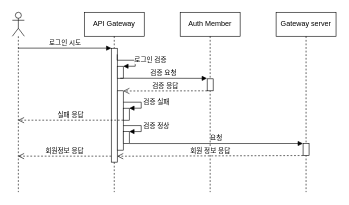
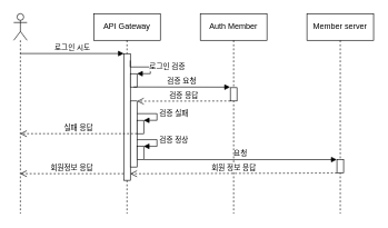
  <mxCell id="0" />
  <mxCell id="1" parent="0" />
  <mxCell id="2" value="" style="shape=umlLifeline;participant=umlActor;perimeter=lifelinePerimeter;whiteSpace=wrap;html=1;container=1;collapsible=0;recursiveResize=0;verticalAlign=top;spacingTop=36;labelBackgroundColor=#ffffff;outlineConnect=0;" vertex="1" parent="1"><mxGeometry x="20" y="20" width="20" height="300" as="geometry" /></mxCell>
  <mxCell id="3" value="API Gateway" style="shape=umlLifeline;perimeter=lifelinePerimeter;whiteSpace=wrap;html=1;container=1;collapsible=0;recursiveResize=0;outlineConnect=0;" vertex="1" parent="1"><mxGeometry x="140" y="20" width="100" height="300" as="geometry" /></mxCell>
  <mxCell id="4" value="" style="html=1;points=[];perimeter=orthogonalPerimeter;" vertex="1" parent="3"><mxGeometry x="45" y="60" width="10" height="190" as="geometry" /></mxCell>
  <mxCell id="5" value="" style="html=1;points=[];perimeter=orthogonalPerimeter;" vertex="1" parent="3"><mxGeometry x="55" y="90" width="10" height="20" as="geometry" /></mxCell>
  <mxCell id="6" value="로그인 검증" style="edgeStyle=orthogonalEdgeStyle;html=1;align=left;spacingLeft=2;endArrow=block;rounded=0;entryX=1;entryY=0;exitX=0.993;exitY=0.054;exitDx=0;exitDy=0;exitPerimeter=0;" edge="1" target="5" parent="3" source="4"><mxGeometry relative="1" as="geometry"><mxPoint x="60" y="70" as="sourcePoint" /><Array as="points"><mxPoint x="85" y="80" /><mxPoint x="85" y="90" /></Array></mxGeometry></mxCell>
  <mxCell id="7" value="" style="html=1;points=[];perimeter=orthogonalPerimeter;" vertex="1" parent="3"><mxGeometry x="55" y="131" width="10" height="99" as="geometry" /></mxCell>
  <mxCell id="8" value="검증 요청" style="html=1;verticalAlign=bottom;endArrow=block;entryX=-0.035;entryY=-0.039;entryDx=0;entryDy=0;entryPerimeter=0;" edge="1" parent="3" target="13"><mxGeometry width="80" relative="1" as="geometry"><mxPoint x="60" y="110" as="sourcePoint" /><mxPoint x="140" y="110" as="targetPoint" /></mxGeometry></mxCell>
  <mxCell id="9" value="" style="html=1;points=[];perimeter=orthogonalPerimeter;" vertex="1" parent="3"><mxGeometry x="65" y="160" width="10" height="20" as="geometry" /></mxCell>
  <mxCell id="10" value="검증 실패" style="edgeStyle=orthogonalEdgeStyle;html=1;align=left;spacingLeft=2;endArrow=block;rounded=0;entryX=1;entryY=0;exitX=1.009;exitY=0.225;exitDx=0;exitDy=0;exitPerimeter=0;" edge="1" target="9" parent="3"><mxGeometry relative="1" as="geometry"><mxPoint x="65.056" y="150" as="sourcePoint" /><Array as="points"><mxPoint x="95" y="150" /><mxPoint x="95" y="160" /></Array></mxGeometry></mxCell>
  <mxCell id="11" value="요청" style="html=1;verticalAlign=bottom;endArrow=block;entryX=-0.029;entryY=-0.005;entryDx=0;entryDy=0;entryPerimeter=0;" edge="1" parent="3" target="15"><mxGeometry width="80" relative="1" as="geometry"><mxPoint x="75" y="219" as="sourcePoint" /><mxPoint x="155" y="219" as="targetPoint" /></mxGeometry></mxCell>
  <mxCell id="12" value="Auth Member" style="shape=umlLifeline;perimeter=lifelinePerimeter;whiteSpace=wrap;html=1;container=1;collapsible=0;recursiveResize=0;outlineConnect=0;" vertex="1" parent="1"><mxGeometry x="300" y="20" width="100" height="300" as="geometry" /></mxCell>
  <mxCell id="13" value="" style="html=1;points=[];perimeter=orthogonalPerimeter;" vertex="1" parent="12"><mxGeometry x="45" y="111" width="10" height="20" as="geometry" /></mxCell>
- <mxCell id="14" value="Gateway server" style="shape=umlLifeline;perimeter=lifelinePerimeter;whiteSpace=wrap;html=1;container=1;collapsible=0;recursiveResize=0;outlineConnect=0;" vertex="1" parent="1"><mxGeometry x="460" y="20" width="100" height="300" as="geometry" /></mxCell>
+ <mxCell id="14" value="Member server" style="shape=umlLifeline;perimeter=lifelinePerimeter;whiteSpace=wrap;html=1;container=1;collapsible=0;recursiveResize=0;outlineConnect=0;" vertex="1" parent="1"><mxGeometry x="460" y="20" width="100" height="300" as="geometry" /></mxCell>
  <mxCell id="15" value="" style="html=1;points=[];perimeter=orthogonalPerimeter;" vertex="1" parent="14"><mxGeometry x="45" y="219" width="10" height="20" as="geometry" /></mxCell>
  <mxCell id="16" value="로그인 시도" style="html=1;verticalAlign=bottom;endArrow=block;entryX=0.014;entryY=-0.001;entryDx=0;entryDy=0;entryPerimeter=0;" edge="1" parent="1" source="2" target="4"><mxGeometry width="80" relative="1" as="geometry"><mxPoint x="100" y="80" as="sourcePoint" /><mxPoint x="180" y="80" as="targetPoint" /></mxGeometry></mxCell>
  <mxCell id="17" value="검증 응답" style="html=1;verticalAlign=bottom;endArrow=open;dashed=1;endSize=8;entryX=1.013;entryY=0.003;entryDx=0;entryDy=0;entryPerimeter=0;" edge="1" parent="1" target="7"><mxGeometry relative="1" as="geometry"><mxPoint x="345" y="151" as="sourcePoint" /><mxPoint x="265" y="151" as="targetPoint" /></mxGeometry></mxCell>
  <mxCell id="18" value="실패 응답" style="html=1;verticalAlign=bottom;endArrow=open;dashed=1;endSize=8;" edge="1" parent="1" target="2"><mxGeometry relative="1" as="geometry"><mxPoint x="205" y="200" as="sourcePoint" /><mxPoint x="125" y="200" as="targetPoint" /></mxGeometry></mxCell>
  <mxCell id="19" value="" style="html=1;points=[];perimeter=orthogonalPerimeter;" vertex="1" parent="1"><mxGeometry x="205" y="219" width="10" height="20" as="geometry" /></mxCell>
  <mxCell id="20" value="검증 정상" style="edgeStyle=orthogonalEdgeStyle;html=1;align=left;spacingLeft=2;endArrow=block;rounded=0;entryX=1;entryY=0;exitX=1.009;exitY=0.225;exitDx=0;exitDy=0;exitPerimeter=0;" edge="1" parent="1" target="19"><mxGeometry relative="1" as="geometry"><mxPoint x="204.905" y="209.048" as="sourcePoint" /><Array as="points"><mxPoint x="235" y="209" /><mxPoint x="235" y="219" /></Array></mxGeometry></mxCell>
  <mxCell id="21" value="회원 정보 응답" style="html=1;verticalAlign=bottom;endArrow=open;dashed=1;endSize=8;entryX=0.986;entryY=0.948;entryDx=0;entryDy=0;entryPerimeter=0;" edge="1" parent="1" target="4"><mxGeometry relative="1" as="geometry"><mxPoint x="505" y="259" as="sourcePoint" /><mxPoint x="425" y="259" as="targetPoint" /></mxGeometry></mxCell>
  <mxCell id="22" value="회원정보 응답" style="html=1;verticalAlign=bottom;endArrow=open;dashed=1;endSize=8;" edge="1" parent="1" target="2"><mxGeometry relative="1" as="geometry"><mxPoint x="185" y="260" as="sourcePoint" /><mxPoint x="105" y="260" as="targetPoint" /></mxGeometry></mxCell>
